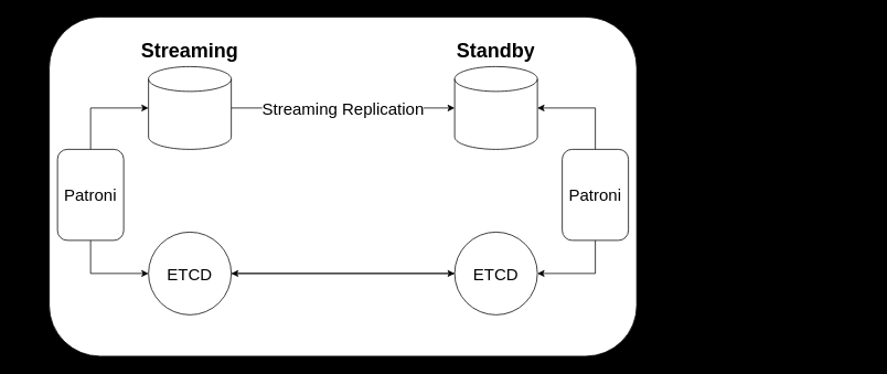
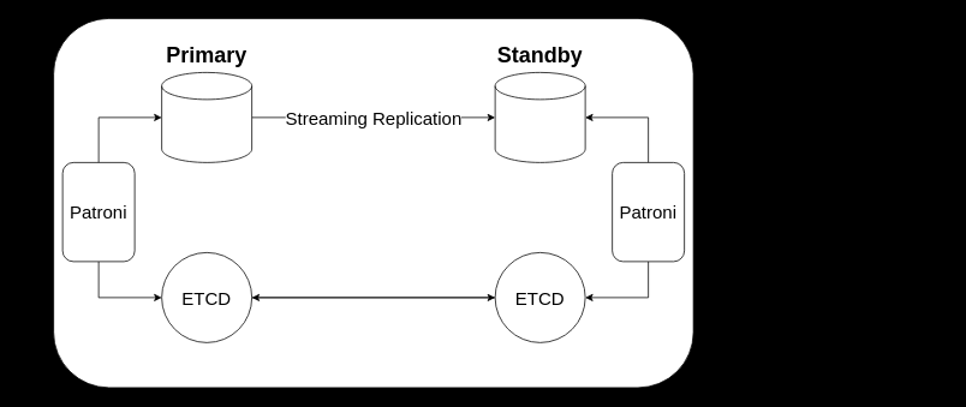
  <mxCell id="0" />
  <mxCell id="1" parent="0" />
  <mxCell id="2" value="" style="rounded=1;whiteSpace=wrap;html=1;strokeColor=default;container=0;" vertex="1" parent="1"><mxGeometry x="59" y="20" width="710" height="410" as="geometry" /></mxCell>
  <mxCell id="3" value="" style="edgeStyle=orthogonalEdgeStyle;rounded=0;orthogonalLoop=1;jettySize=auto;html=1;" edge="1" parent="1"><mxGeometry relative="1" as="geometry"><mxPoint x="295" y="139.002" as="sourcePoint" /></mxGeometry></mxCell>
  <mxCell id="4" value="" style="edgeStyle=orthogonalEdgeStyle;rounded=0;orthogonalLoop=1;jettySize=auto;html=1;" edge="1" parent="1"><mxGeometry relative="1" as="geometry"><mxPoint x="20" y="395" as="sourcePoint" /></mxGeometry></mxCell>
  <mxCell id="5" value="" style="edgeStyle=orthogonalEdgeStyle;rounded=0;orthogonalLoop=1;jettySize=auto;html=1;" edge="1" parent="1"><mxGeometry relative="1" as="geometry"><mxPoint x="170" y="395" as="sourcePoint" /></mxGeometry></mxCell>
  <mxCell id="6" value="" style="edgeStyle=orthogonalEdgeStyle;rounded=0;orthogonalLoop=1;jettySize=auto;html=1;" edge="1" parent="1"><mxGeometry relative="1" as="geometry"><mxPoint x="320" y="395" as="sourcePoint" /></mxGeometry></mxCell>
  <mxCell id="7" value="" style="edgeStyle=orthogonalEdgeStyle;rounded=0;orthogonalLoop=1;jettySize=auto;html=1;" edge="1" parent="1"><mxGeometry relative="1" as="geometry"><mxPoint x="720" y="385.8" as="sourcePoint" /></mxGeometry></mxCell>
  <mxCell id="8" value="" style="edgeStyle=orthogonalEdgeStyle;rounded=0;orthogonalLoop=1;jettySize=auto;html=1;" edge="1" parent="1"><mxGeometry relative="1" as="geometry"><mxPoint x="830" y="385.8" as="sourcePoint" /></mxGeometry></mxCell>
  <mxCell id="9" value="" style="edgeStyle=orthogonalEdgeStyle;rounded=0;orthogonalLoop=1;jettySize=auto;html=1;" edge="1" parent="1"><mxGeometry relative="1" as="geometry"><mxPoint x="940" y="385.8" as="sourcePoint" /></mxGeometry></mxCell>
  <mxCell id="10" value="" style="edgeStyle=orthogonalEdgeStyle;rounded=0;orthogonalLoop=1;jettySize=auto;html=1;" edge="1" parent="1"><mxGeometry relative="1" as="geometry"><mxPoint x="1050" y="385.8" as="sourcePoint" /></mxGeometry></mxCell>
  <mxCell id="11" value="" style="edgeStyle=orthogonalEdgeStyle;rounded=0;orthogonalLoop=1;jettySize=auto;html=1;" edge="1" parent="1"><mxGeometry relative="1" as="geometry"><mxPoint x="475" y="139.002" as="sourcePoint" /></mxGeometry></mxCell>
  <mxCell id="12" value="&lt;font style=&quot;font-size: 20px;&quot;&gt;Streaming Replication&lt;/font&gt;" style="edgeStyle=orthogonalEdgeStyle;rounded=0;orthogonalLoop=1;jettySize=auto;html=1;" edge="1" parent="1"><mxGeometry relative="1" as="geometry"><mxPoint x="279" y="130" as="sourcePoint" /><mxPoint x="549" y="130" as="targetPoint" /></mxGeometry></mxCell>
- <mxCell id="13" value="&lt;h1 style=&quot;margin-top: 0px;&quot;&gt;Streaming&lt;/h1&gt;" style="text;html=1;whiteSpace=wrap;overflow=hidden;rounded=0;align=center;" vertex="1" parent="1"><mxGeometry x="139" y="40" width="180" height="60" as="geometry" /></mxCell>
+ <mxCell id="13" value="&lt;h1 style=&quot;margin-top: 0px;&quot;&gt;Primary&lt;/h1&gt;" style="text;html=1;whiteSpace=wrap;overflow=hidden;rounded=0;align=center;" vertex="1" parent="1"><mxGeometry x="139" y="40" width="180" height="60" as="geometry" /></mxCell>
  <mxCell id="14" value="&lt;h1 style=&quot;margin-top: 0px;&quot;&gt;Standby&lt;/h1&gt;" style="text;html=1;whiteSpace=wrap;overflow=hidden;rounded=0;align=center;" vertex="1" parent="1"><mxGeometry x="509" y="40" width="180" height="60" as="geometry" /></mxCell>
  <mxCell id="15" value="" style="shape=cylinder3;whiteSpace=wrap;html=1;boundedLbl=1;backgroundOutline=1;size=15;" vertex="1" parent="1"><mxGeometry x="179" y="80" width="100" height="100" as="geometry" /></mxCell>
  <mxCell id="16" value="" style="shape=cylinder3;whiteSpace=wrap;html=1;boundedLbl=1;backgroundOutline=1;size=15;" vertex="1" parent="1"><mxGeometry x="549" y="80" width="100" height="100" as="geometry" /></mxCell>
  <mxCell id="17" style="edgeStyle=orthogonalEdgeStyle;rounded=0;orthogonalLoop=1;jettySize=auto;html=1;" edge="1" parent="1" source="18" target="20"><mxGeometry relative="1" as="geometry" /></mxCell>
  <mxCell id="18" value="&lt;font style=&quot;font-size: 20px;&quot;&gt;ETCD&lt;/font&gt;" style="ellipse;whiteSpace=wrap;html=1;aspect=fixed;" vertex="1" parent="1"><mxGeometry x="179" y="280" width="100" height="100" as="geometry" /></mxCell>
  <mxCell id="19" style="edgeStyle=orthogonalEdgeStyle;rounded=0;orthogonalLoop=1;jettySize=auto;html=1;entryX=1;entryY=0.5;entryDx=0;entryDy=0;" edge="1" parent="1" source="20" target="18"><mxGeometry relative="1" as="geometry" /></mxCell>
  <mxCell id="20" value="&lt;font style=&quot;font-size: 20px;&quot;&gt;ETCD&lt;/font&gt;" style="ellipse;whiteSpace=wrap;html=1;aspect=fixed;" vertex="1" parent="1"><mxGeometry x="549" y="280" width="100" height="100" as="geometry" /></mxCell>
  <mxCell id="21" style="edgeStyle=orthogonalEdgeStyle;rounded=0;orthogonalLoop=1;jettySize=auto;html=1;" edge="1" parent="1" source="23" target="15"><mxGeometry relative="1" as="geometry"><Array as="points"><mxPoint x="109" y="130" /></Array></mxGeometry></mxCell>
  <mxCell id="22" style="edgeStyle=orthogonalEdgeStyle;rounded=0;orthogonalLoop=1;jettySize=auto;html=1;" edge="1" parent="1" source="23" target="18"><mxGeometry relative="1" as="geometry"><Array as="points"><mxPoint x="109" y="330" /></Array></mxGeometry></mxCell>
  <mxCell id="23" value="&lt;font style=&quot;font-size: 20px;&quot;&gt;Patroni&lt;/font&gt;" style="rounded=1;whiteSpace=wrap;html=1;" vertex="1" parent="1"><mxGeometry x="69" y="180" width="80" height="110" as="geometry" /></mxCell>
  <mxCell id="24" style="edgeStyle=orthogonalEdgeStyle;rounded=0;orthogonalLoop=1;jettySize=auto;html=1;" edge="1" parent="1" source="26" target="16"><mxGeometry relative="1" as="geometry"><Array as="points"><mxPoint x="719" y="130" /></Array></mxGeometry></mxCell>
  <mxCell id="25" style="edgeStyle=orthogonalEdgeStyle;rounded=0;orthogonalLoop=1;jettySize=auto;html=1;entryX=1;entryY=0.5;entryDx=0;entryDy=0;" edge="1" parent="1" source="26" target="20"><mxGeometry relative="1" as="geometry"><Array as="points"><mxPoint x="719" y="330" /></Array></mxGeometry></mxCell>
  <mxCell id="26" value="&lt;font style=&quot;font-size: 20px;&quot;&gt;Patroni&lt;/font&gt;" style="rounded=1;whiteSpace=wrap;html=1;" vertex="1" parent="1"><mxGeometry x="679" y="180" width="80" height="110" as="geometry" /></mxCell>
